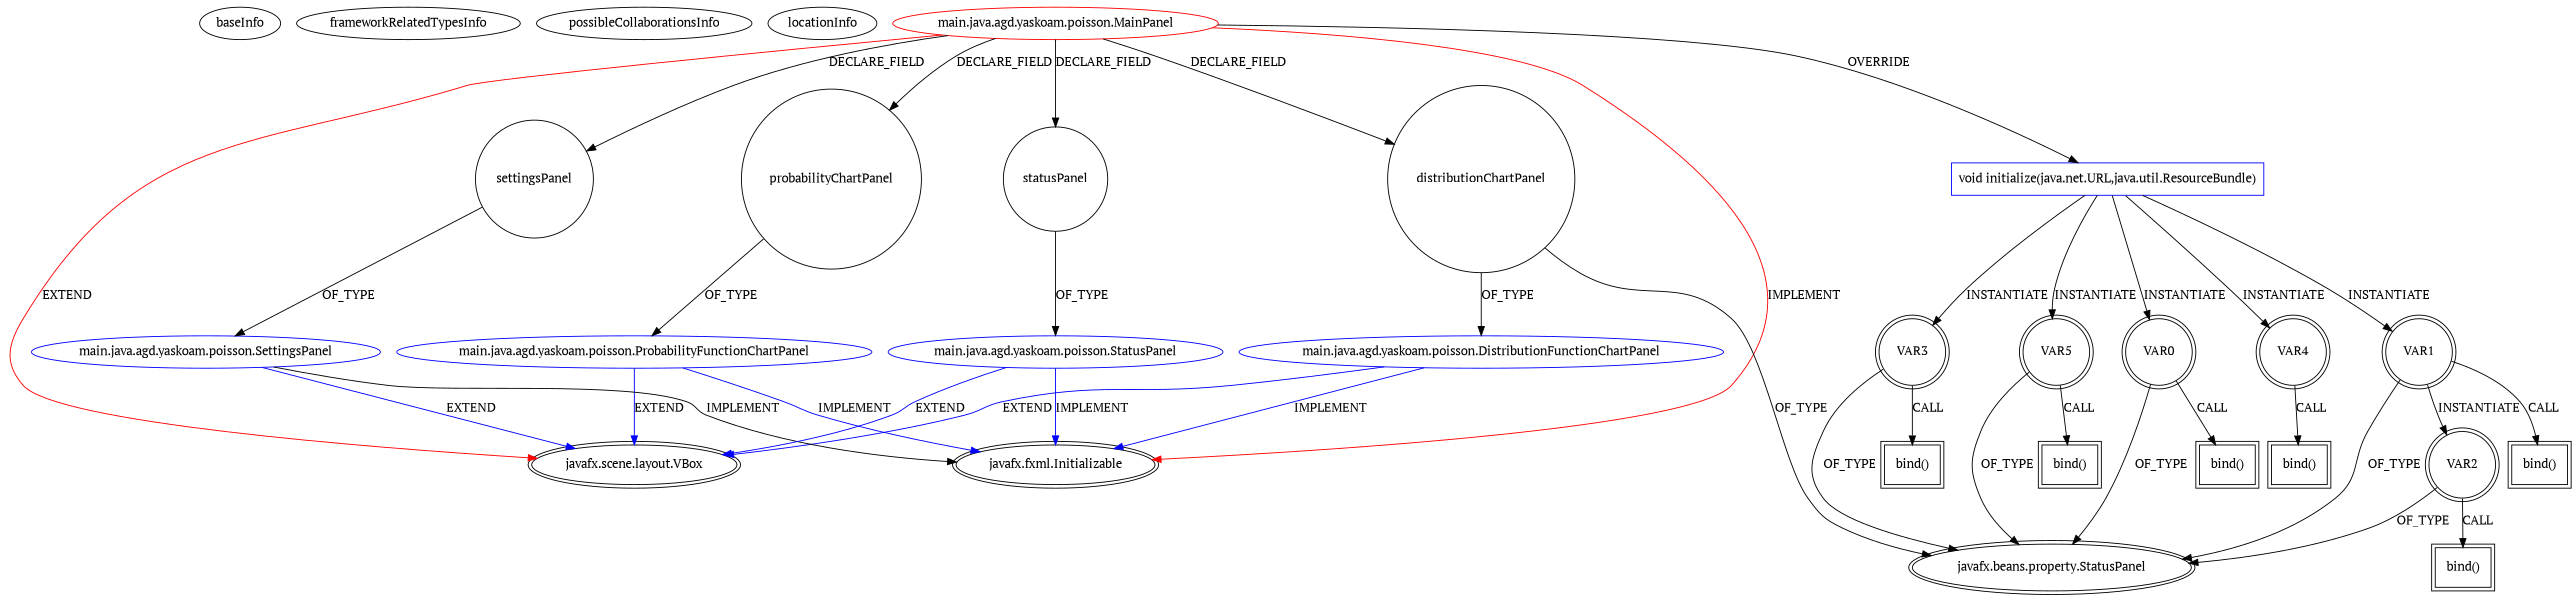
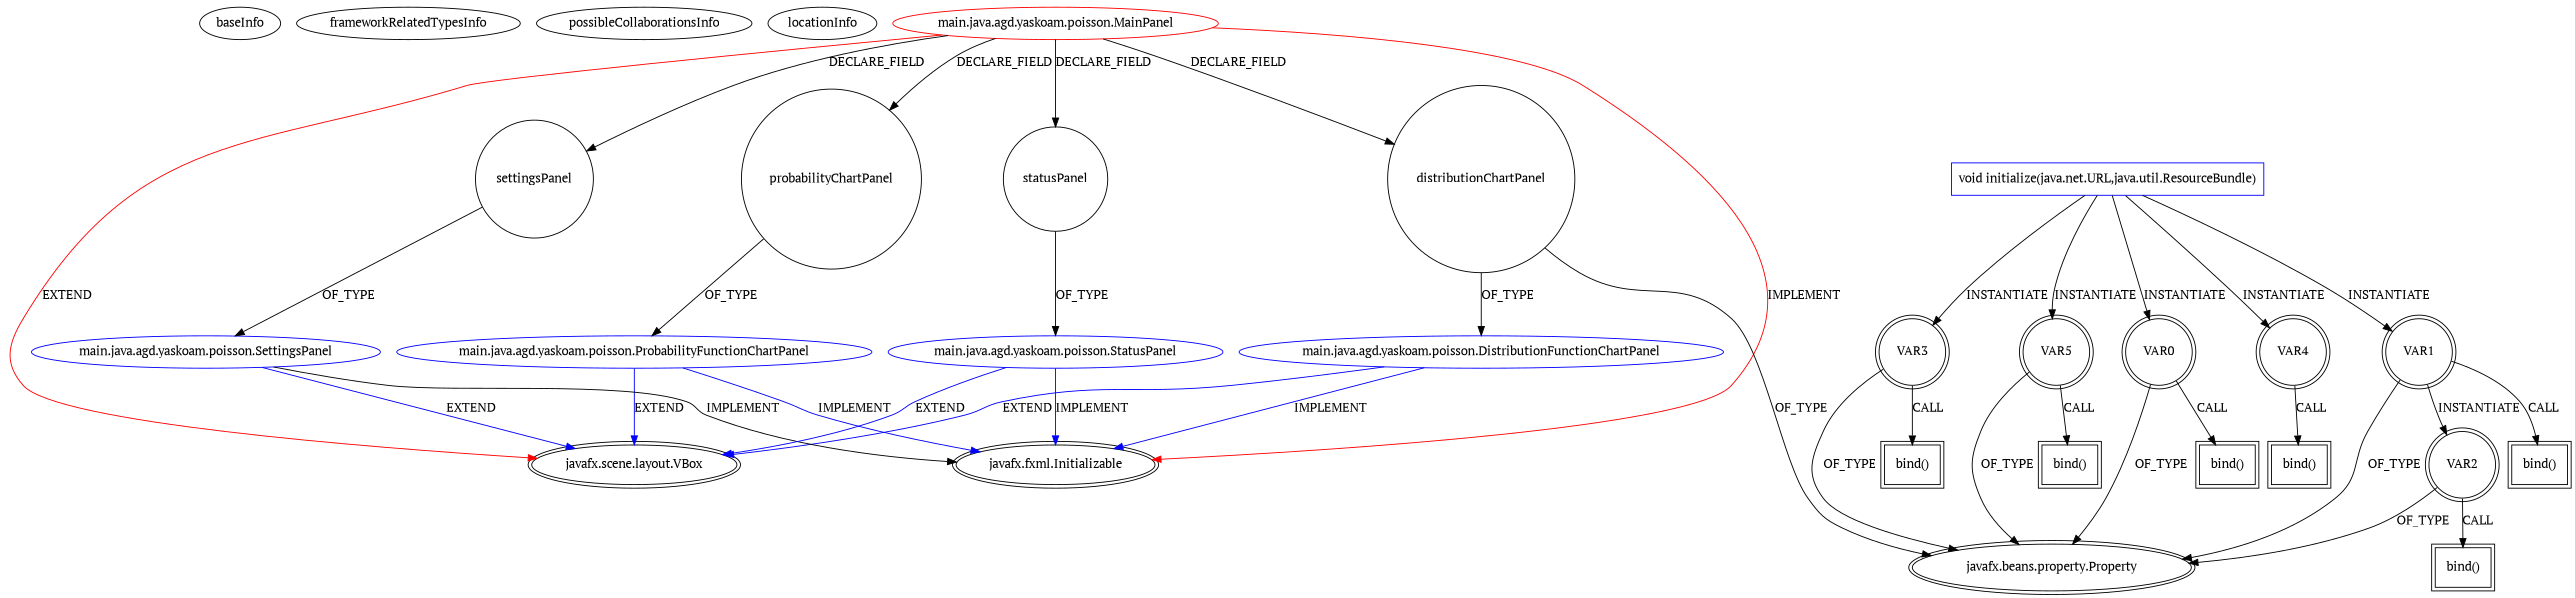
  digraph {
    fontname="PT Serif"
    node [fontname="PT Serif" isFrameworkType=true vertexType=VARIABLE_EXPRESION peripheries=2]
    edge [fontname="PT Serif"]
    baseInfo [category=extension_graph graphId=1789 isAnonymous=false possibleRelation=true isFrameworkType="" vertexType="" peripheries=""]
    frameworkRelatedTypesInfo [0="javafx.scene.layout.VBox" 1="javafx.fxml.Initializable" isFrameworkType="" vertexType="" peripheries=""]
    possibleCollaborationsInfo [0="1789~FIELD_DECLARATION-~javafx.scene.layout.VBox javafx.fxml.Initializable ~javafx.scene.layout.VBox javafx.fxml.Initializable ~false~false" isFrameworkType="" vertexType="" peripheries=""]
    locationInfo [contextSignature=MainPanel filePath="/alexei-yasko-PoissonDistributionDemo/PoissonDistributionDemo-master/src/main/java/agd/yaskoam/poisson/MainPanel.java" graphId=1789 projectName="alexei-yasko-PoissonDistributionDemo" isFrameworkType="" vertexType="" peripheries=""]
    n5 [color=red isFrameworkType=false label="main.java.agd.yaskoam.poisson.MainPanel" vertexType=ROOT_CLIENT_CLASS_DECLARATION peripheries=""]
    n6 [label="javafx.scene.layout.VBox" vertexType=FRAMEWORK_CLASS_TYPE]
    n7 [label="javafx.fxml.Initializable" vertexType=FRAMEWORK_INTERFACE_TYPE]
    n8 [isFrameworkType=false label=distributionChartPanel shape=circle vertexType=FIELD_DECLARATION peripheries=""]
    n9 [isFrameworkType=false label=probabilityChartPanel shape=circle vertexType=FIELD_DECLARATION peripheries=""]
    n10 [isFrameworkType=false label=settingsPanel shape=circle vertexType=FIELD_DECLARATION peripheries=""]
    n11 [isFrameworkType=false label=statusPanel shape=circle vertexType=FIELD_DECLARATION peripheries=""]
    n12 [color=blue isFrameworkType=false label="void initialize(java.net.URL,java.util.ResourceBundle)" shape=box vertexType=OVERRIDING_METHOD_DECLARATION peripheries=""]
    n13 [color=blue isFrameworkType=false label="main.java.agd.yaskoam.poisson.DistributionFunctionChartPanel" vertexType=REFERENCE_CLIENT_CLASS_DECLARATION peripheries=""]
-   n14 [label="javafx.beans.property.StatusPanel" vertexType=FRAMEWORK_INTERFACE_TYPE]
+   n14 [label="javafx.beans.property.Property" vertexType=FRAMEWORK_INTERFACE_TYPE]
    n15 [color=blue isFrameworkType=false label="main.java.agd.yaskoam.poisson.ProbabilityFunctionChartPanel" vertexType=REFERENCE_CLIENT_CLASS_DECLARATION peripheries=""]
    n16 [color=blue isFrameworkType=false label="main.java.agd.yaskoam.poisson.SettingsPanel" vertexType=REFERENCE_CLIENT_CLASS_DECLARATION peripheries=""]
    n17 [color=blue isFrameworkType=false label="main.java.agd.yaskoam.poisson.StatusPanel" vertexType=REFERENCE_CLIENT_CLASS_DECLARATION peripheries=""]
    n18 [label=VAR0 shape=circle]
    n19 [label=VAR1 shape=circle]
    n20 [label=VAR3 shape=circle]
    n21 [label=VAR4 shape=circle]
    n22 [label=VAR5 shape=circle]
    n23 [label="bind()" shape=box vertexType=INSIDE_CALL]
    n24 [label=VAR2 shape=circle]
    n25 [label="bind()" shape=box vertexType=INSIDE_CALL]
    n26 [label="bind()" shape=box vertexType=INSIDE_CALL]
    n27 [label="bind()" shape=box vertexType=INSIDE_CALL]
    n28 [label="bind()" shape=box vertexType=INSIDE_CALL]
    n29 [label="bind()" shape=box vertexType=INSIDE_CALL]
    n5 -> n6 [color=red label=EXTEND]
    n5 -> n7 [color=red label=IMPLEMENT]
    n5 -> n8 [label=DECLARE_FIELD]
    n5 -> n9 [label=DECLARE_FIELD]
    n5 -> n10 [label=DECLARE_FIELD]
    n5 -> n11 [label=DECLARE_FIELD]
-   n5 -> n12 [label=OVERRIDE]
    n8 -> n13 [label=OF_TYPE]
    n8 -> n14 [label=OF_TYPE]
    n9 -> n15 [label=OF_TYPE]
    n10 -> n16 [label=OF_TYPE]
    n11 -> n17 [label=OF_TYPE]
    n12 -> n18 [label=INSTANTIATE]
    n12 -> n19 [label=INSTANTIATE]
    n12 -> n20 [label=INSTANTIATE]
    n12 -> n21 [label=INSTANTIATE]
    n12 -> n22 [label=INSTANTIATE]
    n13 -> n6 [color=blue label=EXTEND]
    n13 -> n7 [color=blue label=IMPLEMENT]
    n15 -> n6 [color=blue label=EXTEND]
    n15 -> n7 [color=blue label=IMPLEMENT]
    n16 -> n6 [color=blue label=EXTEND]
    n16 -> n7 [color=black label=IMPLEMENT]
    n17 -> n6 [color=blue label=EXTEND]
    n17 -> n7 [color=blue label=IMPLEMENT]
    n18 -> n14 [label=OF_TYPE]
    n18 -> n23 [label=CALL]
    n19 -> n14 [label=OF_TYPE]
    n19 -> n24 [label=INSTANTIATE]
    n19 -> n25 [label=CALL]
    n20 -> n14 [label=OF_TYPE]
    n20 -> n27 [label=CALL]
    n21 -> n28 [label=CALL]
    n22 -> n14 [label=OF_TYPE]
    n22 -> n29 [label=CALL]
    n24 -> n14 [label=OF_TYPE]
    n24 -> n26 [label=CALL]
  }
